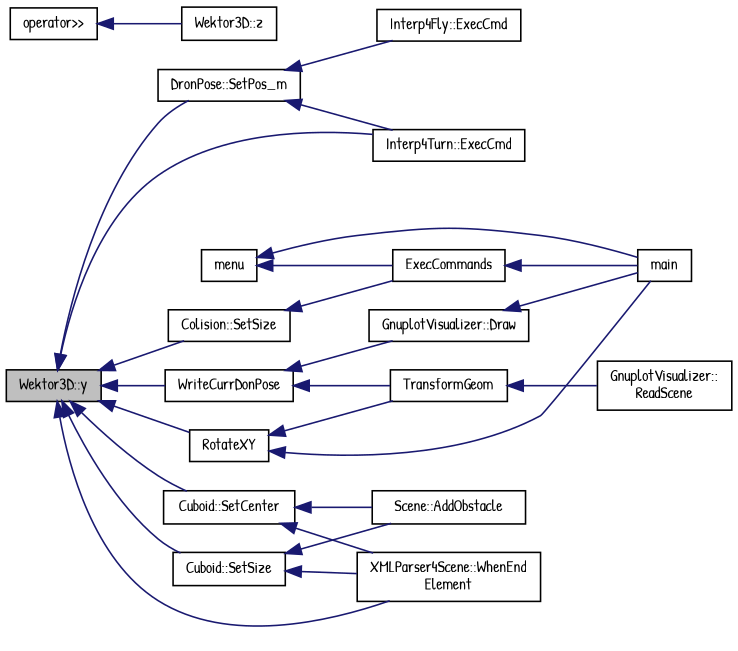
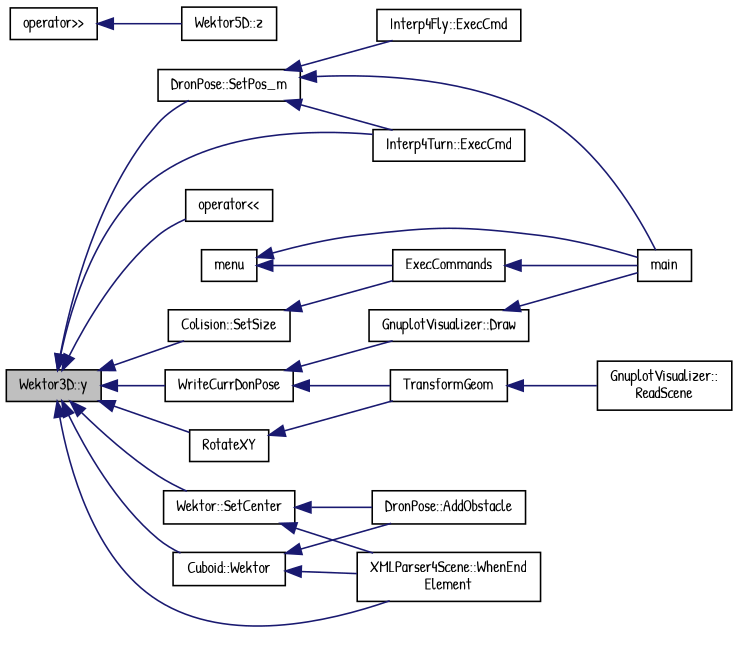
  digraph {
    fontname="Patrick Hand"
    rankdir=LR
    node [color=black fillcolor=white fontname="Patrick Hand" fontsize=10 shape=record style=filled]
    edge [color=midnightblue dir=back fontname="Patrick Hand" fontsize=10 labelfontname=FreeSans labelfontsize=10 style=solid]
    n1 [fillcolor=grey75 fontcolor=black height=0.2 label="Wektor3D::y" width=0.4]
    n2 [height=0.2 label="Colision::SetSize" width=0.4]
-   n3 [height=0.2 label="Cuboid::SetSize" width=0.4]
-   n4 [height=0.2 label="Cuboid::SetCenter" width=0.4]
+   n3 [height=0.2 label="Cuboid::Wektor" width=0.4]
+   n4 [height=0.2 label="Wektor::SetCenter" width=0.4]
    n5 [height=0.2 label="DronPose::SetPos_m" width=0.4]
    n6 [height=0.2 label="Interp4Turn::ExecCmd" width=0.4]
    n7 [height=0.2 label=RotateXY width=0.4]
    n8 [height=0.2 label=WriteCurrDonPose width=0.4]
+   n9 [height=0.2 label="operator\<\<" width=0.4]
    n10 [height=0.2 label="XMLParser4Scene::WhenEnd\lElement" width=0.4]
    n11 [height=0.2 label=ExecCommands width=0.4]
-   n12 [height=0.2 label="Scene::AddObstacle" width=0.4]
+   n12 [height=0.2 label="DronPose::AddObstacle" width=0.4]
    n13 [height=0.2 label=main width=0.4]
    n14 [height=0.2 label="Interp4Fly::ExecCmd" width=0.4]
    n15 [height=0.2 label=TransformGeom width=0.4]
    n16 [height=0.2 label="GnuplotVisualizer::Draw" width=0.4]
    n17 [height=0.2 label="operator\>\>" width=0.4]
-   n18 [height=0.2 label="Wektor3D::z" width=0.4]
+   n18 [height=0.2 label="Wektor5D::z" width=0.4]
    n19 [height=0.2 label=menu width=0.4]
    n20 [height=0.2 label="GnuplotVisualizer::\lReadScene" width=0.4]
    n1 -> n2
    n1 -> n3
    n1 -> n4
    n1 -> n5
    n1 -> n6
    n1 -> n7
    n1 -> n8
+   n1 -> n9
    n1 -> n10
    n2 -> n11
    n3 -> n10
    n3 -> n12
    n4 -> n10
    n4 -> n12
    n5 -> n6
-   n7 -> n13
+   n5 -> n13
    n5 -> n14
    n7 -> n15
    n8 -> n15
    n8 -> n16
    n11 -> n13
    n15 -> n20
    n16 -> n13
    n17 -> n18
    n19 -> n11
    n19 -> n13
  }
